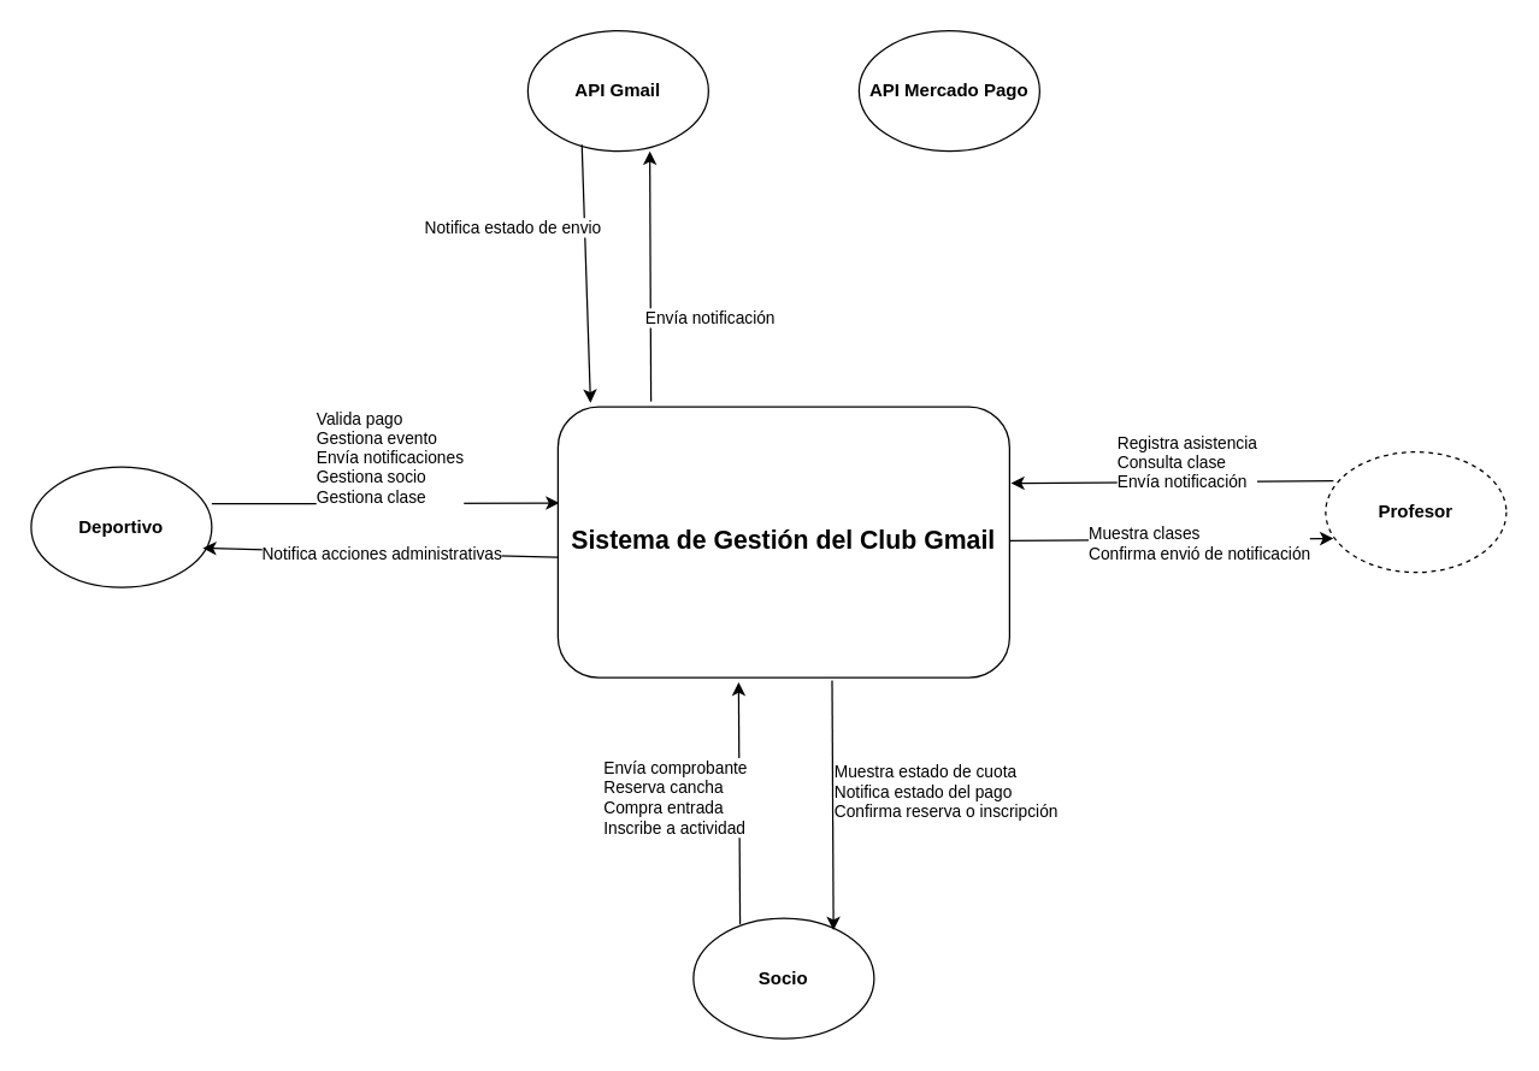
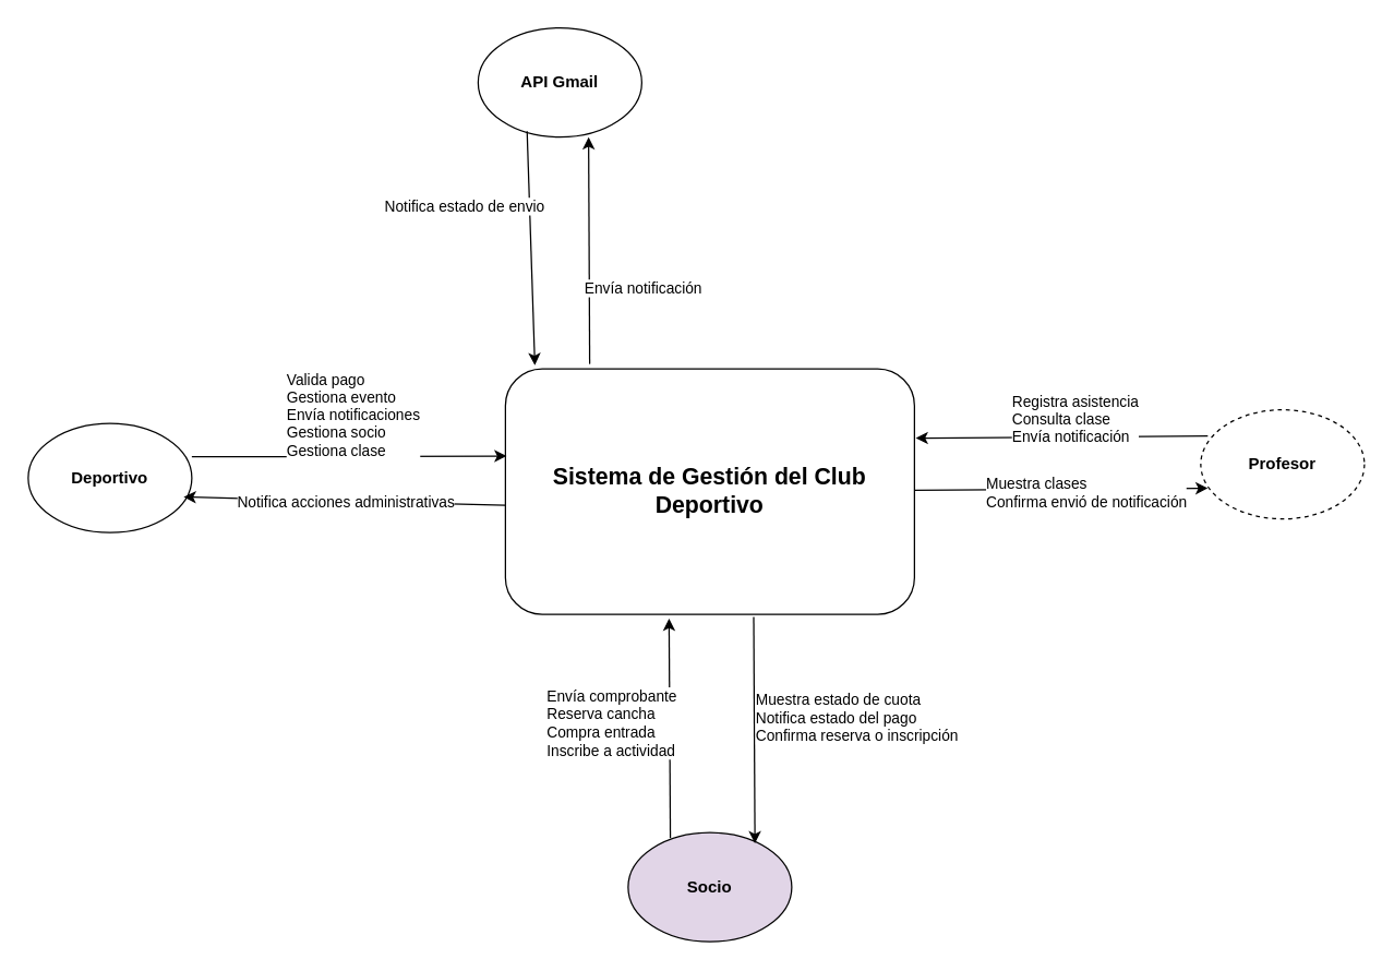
  <mxCell id="0" />
  <mxCell id="1" parent="0" />
- <mxCell id="2" value="&lt;font style=&quot;font-size: 17px;&quot;&gt;&lt;b&gt;Sistema de Gestión del Club Gmail&lt;/b&gt;&lt;/font&gt;" style="rounded=1;whiteSpace=wrap;html=1;" vertex="1" parent="1"><mxGeometry x="370" y="270" width="300" height="180" as="geometry" /></mxCell>
+ <mxCell id="2" value="&lt;font style=&quot;font-size: 17px;&quot;&gt;&lt;b&gt;Sistema de Gestión del Club Deportivo&lt;/b&gt;&lt;/font&gt;" style="rounded=1;whiteSpace=wrap;html=1;" vertex="1" parent="1"><mxGeometry x="370" y="270" width="300" height="180" as="geometry" /></mxCell>
  <mxCell id="3" value="&lt;b&gt;Profesor&lt;/b&gt;" style="ellipse;whiteSpace=wrap;html=1;dashed=1;" vertex="1" parent="1"><mxGeometry x="880" y="300" width="120" height="80" as="geometry" /></mxCell>
  <mxCell id="4" value="&lt;b&gt;API Gmail&lt;/b&gt;" style="ellipse;whiteSpace=wrap;html=1;" vertex="1" parent="1"><mxGeometry x="350" y="20" width="120" height="80" as="geometry" /></mxCell>
- <mxCell id="5" value="&lt;b&gt;Socio&lt;/b&gt;" style="ellipse;whiteSpace=wrap;html=1;" vertex="1" parent="1"><mxGeometry x="460" y="610" width="120" height="80" as="geometry" /></mxCell>
+ <mxCell id="5" value="&lt;b&gt;Socio&lt;/b&gt;" style="ellipse;whiteSpace=wrap;html=1;fillColor=#e1d5e7;" vertex="1" parent="1"><mxGeometry x="460" y="610" width="120" height="80" as="geometry" /></mxCell>
  <mxCell id="6" value="&lt;b&gt;Deportivo&lt;/b&gt;" style="ellipse;whiteSpace=wrap;html=1;" vertex="1" parent="1"><mxGeometry x="20" y="310" width="120" height="80" as="geometry" /></mxCell>
- <mxCell id="7" value="&lt;b&gt;API Mercado Pago&lt;/b&gt;" style="ellipse;whiteSpace=wrap;html=1;" vertex="1" parent="1"><mxGeometry x="570" y="20" width="120" height="80" as="geometry" /></mxCell>
  <mxCell id="8" value="" style="endArrow=classic;html=1;rounded=0;entryX=0.4;entryY=1.017;entryDx=0;entryDy=0;entryPerimeter=0;exitX=0.258;exitY=0.05;exitDx=0;exitDy=0;exitPerimeter=0;" edge="1" parent="1" source="5" target="2"><mxGeometry relative="1" as="geometry"><mxPoint x="360" y="444" as="sourcePoint" /><mxPoint x="460" y="444" as="targetPoint" /></mxGeometry></mxCell>
  <mxCell id="9" value="&lt;div style=&quot;text-align: left;&quot;&gt;&lt;span style=&quot;background-color: light-dark(#ffffff, var(--ge-dark-color, #121212)); color: light-dark(rgb(0, 0, 0), rgb(255, 255, 255));&quot;&gt;Envía comprobante&lt;/span&gt;&lt;/div&gt;&lt;div&gt;&lt;div style=&quot;text-align: left;&quot;&gt;&lt;span style=&quot;background-color: light-dark(#ffffff, var(--ge-dark-color, #121212)); color: light-dark(rgb(0, 0, 0), rgb(255, 255, 255));&quot;&gt;Reserva cancha&lt;/span&gt;&lt;/div&gt;&lt;div style=&quot;text-align: left;&quot;&gt;&lt;span style=&quot;background-color: light-dark(#ffffff, var(--ge-dark-color, #121212)); color: light-dark(rgb(0, 0, 0), rgb(255, 255, 255));&quot;&gt;Compra entrada&lt;/span&gt;&lt;/div&gt;&lt;div style=&quot;text-align: left;&quot;&gt;&lt;span style=&quot;background-color: light-dark(#ffffff, var(--ge-dark-color, #121212)); color: light-dark(rgb(0, 0, 0), rgb(255, 255, 255));&quot;&gt;Inscribe a actividad&lt;/span&gt;&lt;/div&gt;&lt;/div&gt;" style="edgeLabel;resizable=0;html=1;;align=center;verticalAlign=middle;" connectable="0" vertex="1" parent="8"><mxGeometry relative="1" as="geometry"><mxPoint x="-43" y="-5" as="offset" /></mxGeometry></mxCell>
  <mxCell id="10" value="" style="endArrow=classic;html=1;rounded=0;entryX=0.003;entryY=0.355;entryDx=0;entryDy=0;exitX=1;exitY=0.306;exitDx=0;exitDy=0;entryPerimeter=0;exitPerimeter=0;" edge="1" parent="1" source="6" target="2"><mxGeometry relative="1" as="geometry"><mxPoint x="340" y="360" as="sourcePoint" /><mxPoint x="440" y="360" as="targetPoint" /></mxGeometry></mxCell>
  <mxCell id="11" value="&lt;span style=&quot;&quot;&gt;Valida pago&lt;/span&gt;&lt;br style=&quot;&quot;&gt;&lt;span style=&quot;&quot;&gt;Gestiona evento&lt;br&gt;Envía notificaciones&lt;br&gt;Gestiona socio&lt;br&gt;Gestiona clase&lt;/span&gt;" style="edgeLabel;html=1;align=left;verticalAlign=middle;resizable=0;points=[];" connectable="0" vertex="1" parent="10"><mxGeometry x="-0.046" y="-2" relative="1" as="geometry"><mxPoint x="-42" y="-33" as="offset" /></mxGeometry></mxCell>
  <mxCell id="12" value="" style="endArrow=classic;html=1;rounded=0;entryX=0.675;entryY=1;entryDx=0;entryDy=0;entryPerimeter=0;exitX=0.206;exitY=-0.02;exitDx=0;exitDy=0;exitPerimeter=0;" edge="1" parent="1" source="2" target="4"><mxGeometry relative="1" as="geometry"><mxPoint x="370" y="230" as="sourcePoint" /><mxPoint x="470" y="230" as="targetPoint" /></mxGeometry></mxCell>
  <mxCell id="13" value="Envía notificación" style="edgeLabel;resizable=0;html=1;;align=center;verticalAlign=middle;" connectable="0" vertex="1" parent="12"><mxGeometry relative="1" as="geometry"><mxPoint x="39" y="27" as="offset" /></mxGeometry></mxCell>
  <mxCell id="14" value="" style="endArrow=classic;html=1;rounded=0;entryX=1.003;entryY=0.282;entryDx=0;entryDy=0;exitX=0.043;exitY=0.24;exitDx=0;exitDy=0;exitPerimeter=0;entryPerimeter=0;" edge="1" parent="1" source="3" target="2"><mxGeometry relative="1" as="geometry"><mxPoint x="620" y="339.5" as="sourcePoint" /><mxPoint x="720" y="339.5" as="targetPoint" /></mxGeometry></mxCell>
  <mxCell id="15" value="Registra asistencia&lt;br&gt;Consulta clase&lt;br&gt;Envía notificación" style="edgeLabel;resizable=0;html=1;;align=left;verticalAlign=middle;" connectable="0" vertex="1" parent="14"><mxGeometry relative="1" as="geometry"><mxPoint x="-38" y="-13" as="offset" /></mxGeometry></mxCell>
  <mxCell id="16" value="" style="endArrow=classic;html=1;rounded=0;entryX=0.072;entryY=-0.015;entryDx=0;entryDy=0;entryPerimeter=0;exitX=0.299;exitY=0.946;exitDx=0;exitDy=0;exitPerimeter=0;" edge="1" parent="1" source="4" target="2"><mxGeometry relative="1" as="geometry"><mxPoint x="240" y="200" as="sourcePoint" /><mxPoint x="340" y="200" as="targetPoint" /></mxGeometry></mxCell>
  <mxCell id="17" value="Notifica estado de envio" style="edgeLabel;resizable=0;html=1;;align=center;verticalAlign=middle;" connectable="0" vertex="1" parent="16"><mxGeometry relative="1" as="geometry"><mxPoint x="-49" y="-31" as="offset" /></mxGeometry></mxCell>
  <mxCell id="18" value="" style="endArrow=classic;html=1;rounded=0;exitX=0.607;exitY=1.011;exitDx=0;exitDy=0;entryX=0.775;entryY=0.1;entryDx=0;entryDy=0;entryPerimeter=0;exitPerimeter=0;" edge="1" parent="1" source="2" target="5"><mxGeometry relative="1" as="geometry"><mxPoint x="434" y="530" as="sourcePoint" /><mxPoint x="534" y="530" as="targetPoint" /></mxGeometry></mxCell>
  <mxCell id="19" value="Muestra estado de cuota&lt;br&gt;Notifica estado del pago&lt;br&gt;Confirma reserva o inscripción" style="edgeLabel;html=1;align=left;verticalAlign=middle;resizable=0;points=[];" connectable="0" vertex="1" parent="18"><mxGeometry x="-0.109" y="-1" relative="1" as="geometry"><mxPoint as="offset" /></mxGeometry></mxCell>
  <mxCell id="20" value="" style="endArrow=classic;html=1;rounded=0;entryX=0.043;entryY=0.719;entryDx=0;entryDy=0;entryPerimeter=0;" edge="1" parent="1" source="2" target="3"><mxGeometry relative="1" as="geometry"><mxPoint x="700" y="380" as="sourcePoint" /><mxPoint x="800" y="380" as="targetPoint" /></mxGeometry></mxCell>
  <mxCell id="21" value="Muestra clases&lt;br&gt;Confirma envió de notificación" style="edgeLabel;resizable=0;html=1;;align=left;verticalAlign=middle;" connectable="0" vertex="1" parent="20"><mxGeometry relative="1" as="geometry"><mxPoint x="-57" y="2" as="offset" /></mxGeometry></mxCell>
  <mxCell id="22" value="" style="endArrow=classic;html=1;rounded=0;entryX=0.95;entryY=0.674;entryDx=0;entryDy=0;entryPerimeter=0;exitX=0;exitY=0.556;exitDx=0;exitDy=0;exitPerimeter=0;" edge="1" parent="1" source="2" target="6"><mxGeometry relative="1" as="geometry"><mxPoint x="230" y="360" as="sourcePoint" /><mxPoint x="330" y="360" as="targetPoint" /></mxGeometry></mxCell>
  <mxCell id="23" value="Notifica acciones administrativas" style="edgeLabel;resizable=0;html=1;;align=center;verticalAlign=middle;" connectable="0" vertex="1" parent="22"><mxGeometry relative="1" as="geometry" /></mxCell>
